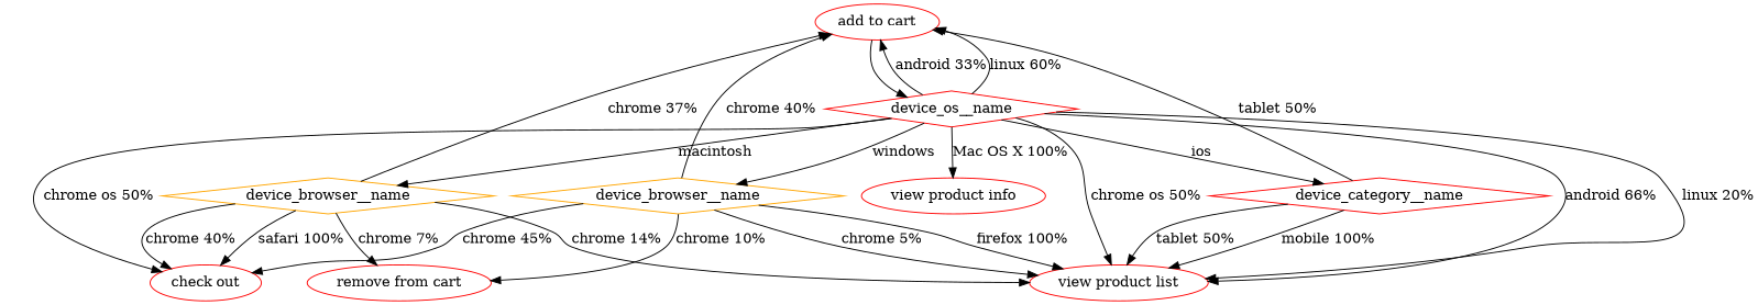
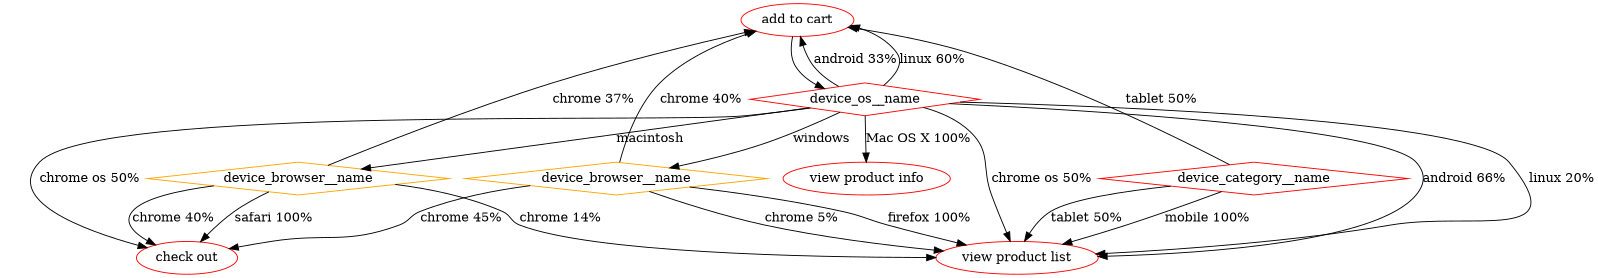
  digraph {
    node [color=red shape=oval]
    n1 [label="add to cart"]
    n2 [label=device_os__name shape=diamond]
    n3 [color=orange label=device_browser__name shape=diamond]
    n4 [label="check out"]
    n5 [label="view product list"]
    n6 [label=device_category__name shape=diamond]
    n7 [label="view product info"]
    n8 [color=orange label=device_browser__name shape=diamond]
-   n9 [label="remove from cart"]
    n1 -> n2
    n2 -> n1 [label="android 33%"]
    n2 -> n1 [label="linux 60%"]
    n2 -> n3 [label=macintosh]
    n2 -> n4 [label="chrome os 50%"]
    n2 -> n5 [label="android 66%"]
    n2 -> n5 [label="chrome os 50%"]
    n2 -> n5 [label="linux 20%"]
-   n2 -> n6 [label=ios]
    n2 -> n7 [label="Mac OS X 100%"]
    n2 -> n8 [label=windows]
    n3 -> n1 [label="chrome 37%"]
    n3 -> n4 [label="safari 100%"]
    n3 -> n4 [label="chrome 40%"]
    n3 -> n5 [label="chrome 14%"]
-   n3 -> n9 [label="chrome 7%"]
    n6 -> n1 [label="tablet 50%"]
    n6 -> n5 [label="mobile 100%"]
    n6 -> n5 [label="tablet 50%"]
    n8 -> n1 [label="chrome 40%"]
    n8 -> n4 [label="chrome 45%"]
    n8 -> n5 [label="firefox 100%"]
    n8 -> n5 [label="chrome 5%"]
-   n8 -> n9 [label="chrome 10%"]
  }
